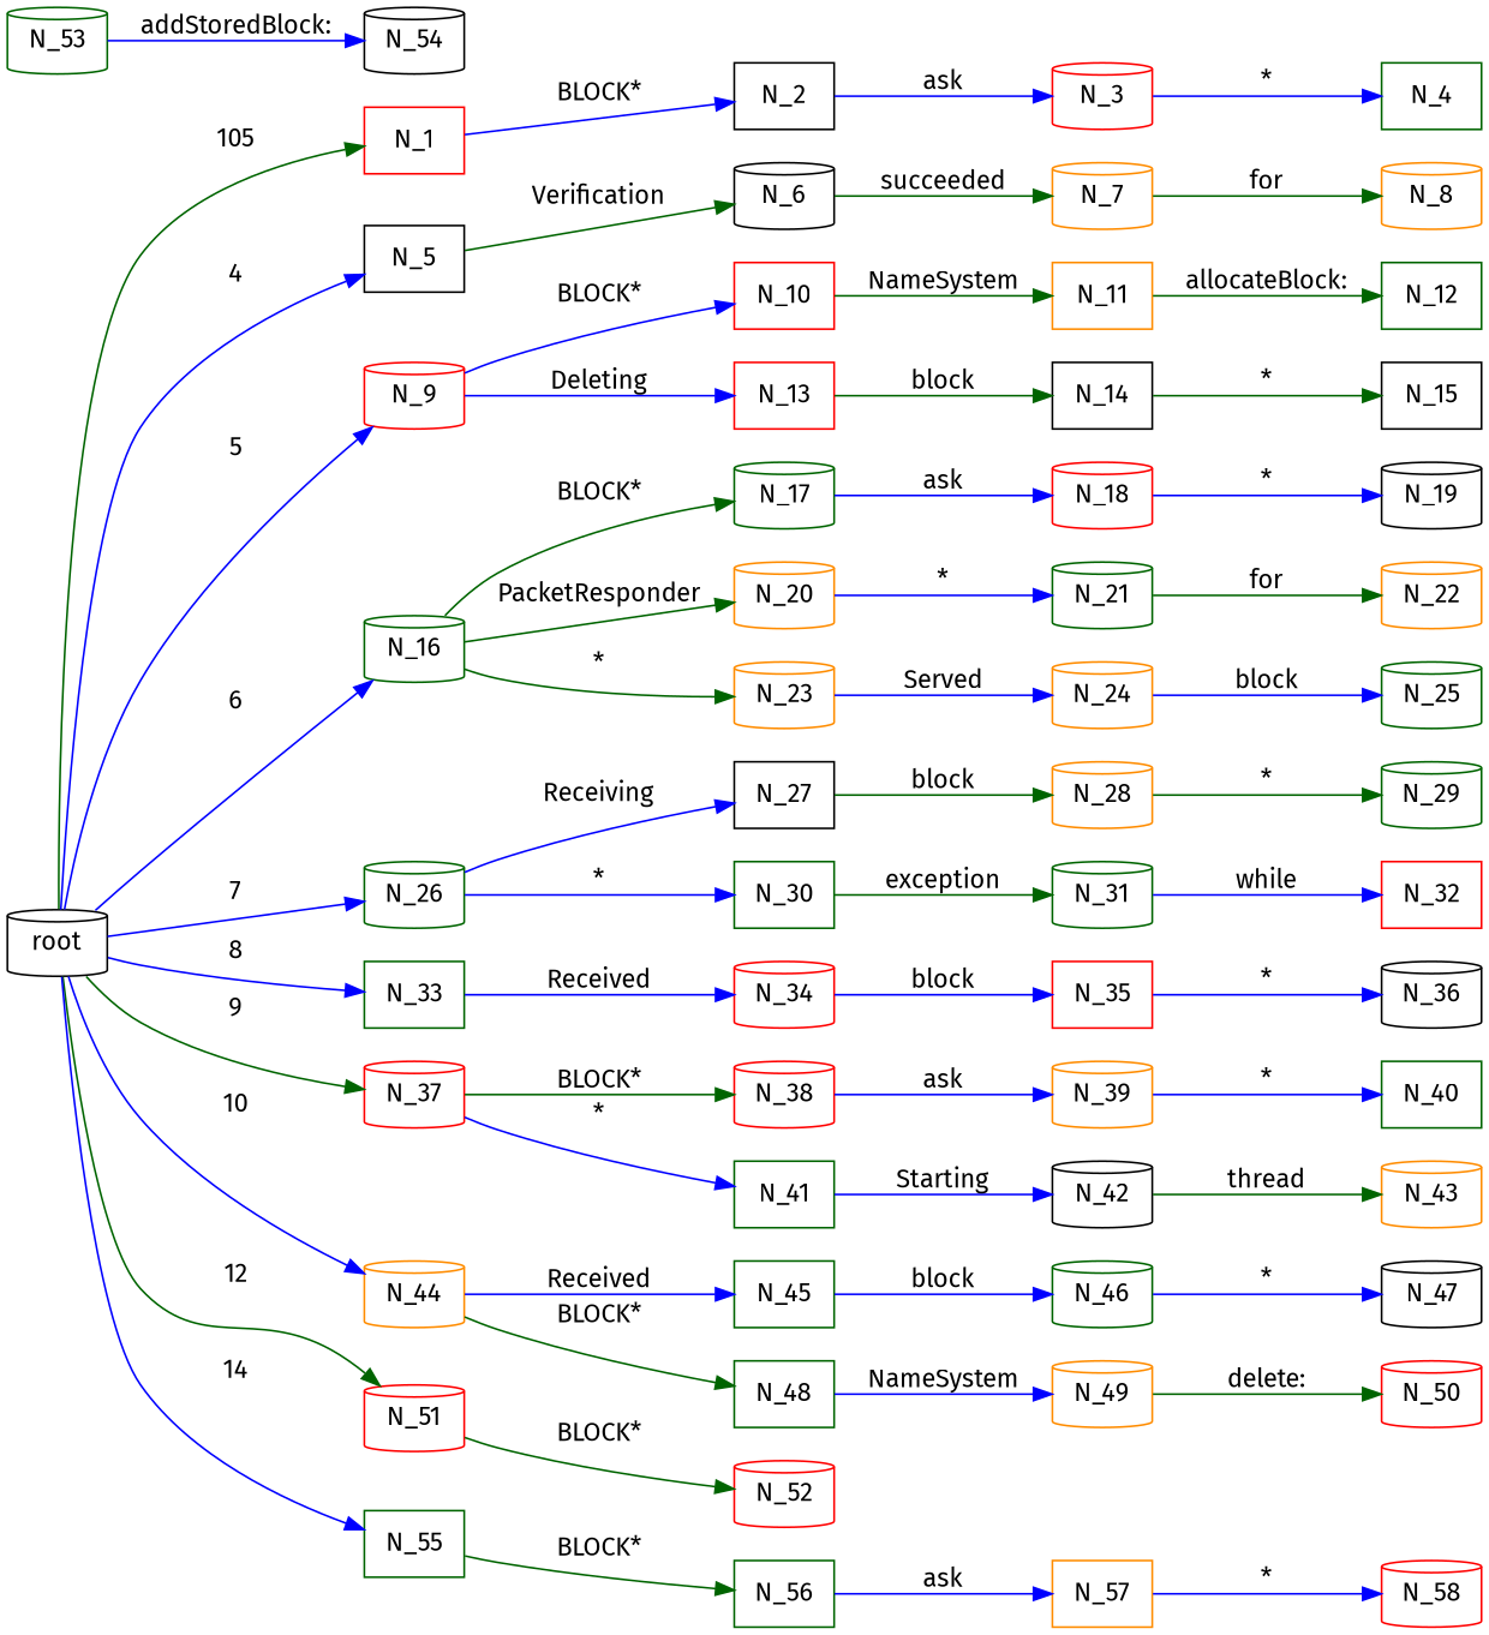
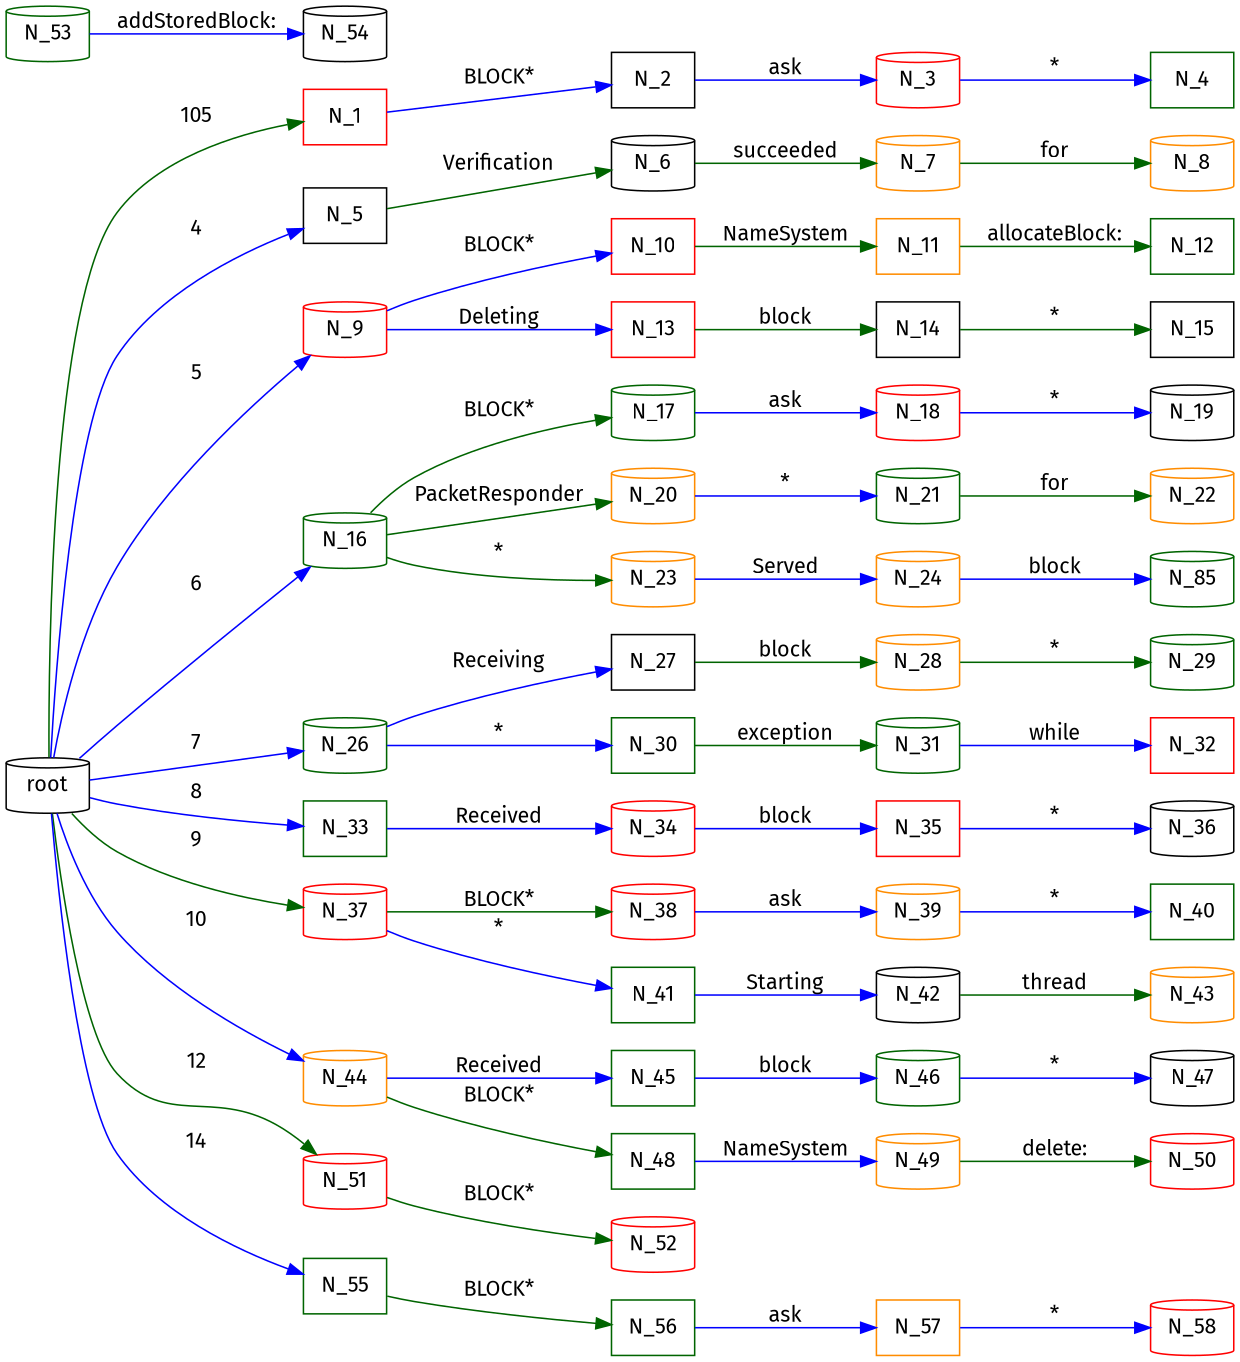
  strict digraph {
    fontname="Fira Sans"
    rankdir=LR
    node [color=darkgreen fontname="Fira Sans" shape=cylinder]
    edge [color=blue fontname="Fira Sans"]
    n1 [color=black label=root]
    N_1 [color=red shape=box]
    N_5 [color=black shape=box]
    N_9 [color=red]
    N_16
    N_26
    N_33 [shape=box]
    N_37 [color=red]
    N_44 [color=darkorange]
    N_51 [color=red]
    N_55 [shape=box]
    N_2 [color=black shape=box]
    N_6 [color=black]
    N_10 [color=red shape=box]
    N_13 [color=red shape=box]
    N_17
    N_20 [color=darkorange]
    N_23 [color=darkorange]
    N_27 [color=black shape=box]
    N_30 [shape=box]
    N_34 [color=red]
    N_38 [color=red]
    N_41 [shape=box]
    N_45 [shape=box]
    N_48 [shape=box]
    N_52 [color=red]
    N_56 [shape=box]
    N_3 [color=red]
    N_4 [shape=box]
    N_7 [color=darkorange]
    N_8 [color=darkorange]
    N_11 [color=darkorange shape=box]
    N_14 [color=black shape=box]
    N_12 [shape=box]
    N_15 [color=black shape=box]
    N_18 [color=red]
    N_21
    N_24 [color=darkorange]
    N_19 [color=black]
    N_22 [color=darkorange]
-   N_25
+   N_25 [label=N_85]
    N_28 [color=darkorange]
    N_31
    N_29
    N_32 [color=red shape=box]
    N_35 [color=red shape=box]
    N_36 [color=black]
    N_39 [color=darkorange]
    N_42 [color=black]
    N_40 [shape=box]
    N_43 [color=darkorange]
    N_46
    N_49 [color=darkorange]
    N_47 [color=black]
    N_50 [color=red]
    N_54 [color=black]
    N_53
    N_57 [color=darkorange shape=box]
    N_58 [color=red]
    n1 -> N_1 [color=darkgreen label=105]
    n1 -> N_5 [label=4]
    n1 -> N_9 [label=5]
    n1 -> N_16 [label=6]
    n1 -> N_26 [label=7]
    n1 -> N_33 [label=8]
    n1 -> N_37 [color=darkgreen label=9]
    n1 -> N_44 [label=10]
    n1 -> N_51 [color=darkgreen label=12]
    n1 -> N_55 [label=14]
    N_1 -> N_2 [label="BLOCK*"]
    N_5 -> N_6 [color=darkgreen label=Verification]
    N_9 -> N_10 [label="BLOCK*"]
    N_9 -> N_13 [label=Deleting]
    N_16 -> N_17 [color=darkgreen label="BLOCK*"]
    N_16 -> N_20 [color=darkgreen label=PacketResponder]
    N_16 -> N_23 [color=darkgreen label="*"]
    N_26 -> N_27 [label=Receiving]
    N_26 -> N_30 [label="*"]
    N_33 -> N_34 [label=Received]
    N_37 -> N_38 [color=darkgreen label="BLOCK*"]
    N_37 -> N_41 [label="*"]
    N_44 -> N_45 [label=Received]
    N_44 -> N_48 [color=darkgreen label="BLOCK*"]
    N_51 -> N_52 [color=darkgreen label="BLOCK*"]
    N_55 -> N_56 [color=darkgreen label="BLOCK*"]
    N_2 -> N_3 [label=ask]
    N_6 -> N_7 [color=darkgreen label=succeeded]
    N_10 -> N_11 [color=darkgreen label=NameSystem]
    N_13 -> N_14 [color=darkgreen label=block]
    N_17 -> N_18 [label=ask]
    N_20 -> N_21 [label="*"]
    N_23 -> N_24 [label=Served]
    N_27 -> N_28 [color=darkgreen label=block]
    N_30 -> N_31 [color=darkgreen label=exception]
    N_34 -> N_35 [label=block]
    N_38 -> N_39 [label=ask]
    N_41 -> N_42 [label=Starting]
    N_45 -> N_46 [label=block]
    N_48 -> N_49 [label=NameSystem]
    N_56 -> N_57 [label=ask]
    N_3 -> N_4 [label="*"]
    N_7 -> N_8 [color=darkgreen label=for]
    N_11 -> N_12 [color=darkgreen label="allocateBlock:"]
    N_14 -> N_15 [color=darkgreen label="*"]
    N_18 -> N_19 [label="*"]
    N_21 -> N_22 [color=darkgreen label=for]
    N_24 -> N_25 [label=block]
    N_28 -> N_29 [color=darkgreen label="*"]
    N_31 -> N_32 [label=while]
    N_35 -> N_36 [label="*"]
    N_39 -> N_40 [label="*"]
    N_42 -> N_43 [color=darkgreen label=thread]
    N_46 -> N_47 [label="*"]
    N_49 -> N_50 [color=darkgreen label="delete:"]
    N_53 -> N_54 [label="addStoredBlock:"]
    N_57 -> N_58 [label="*"]
  }
